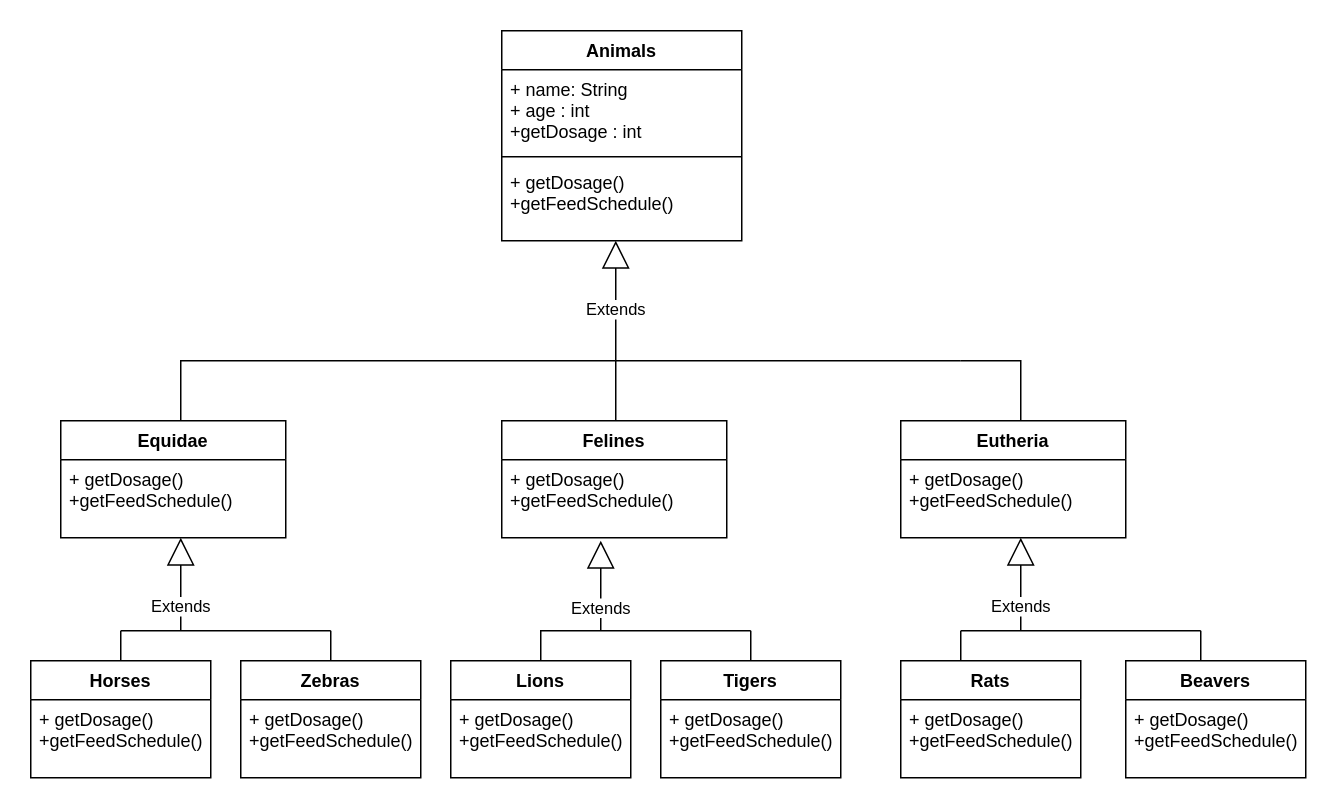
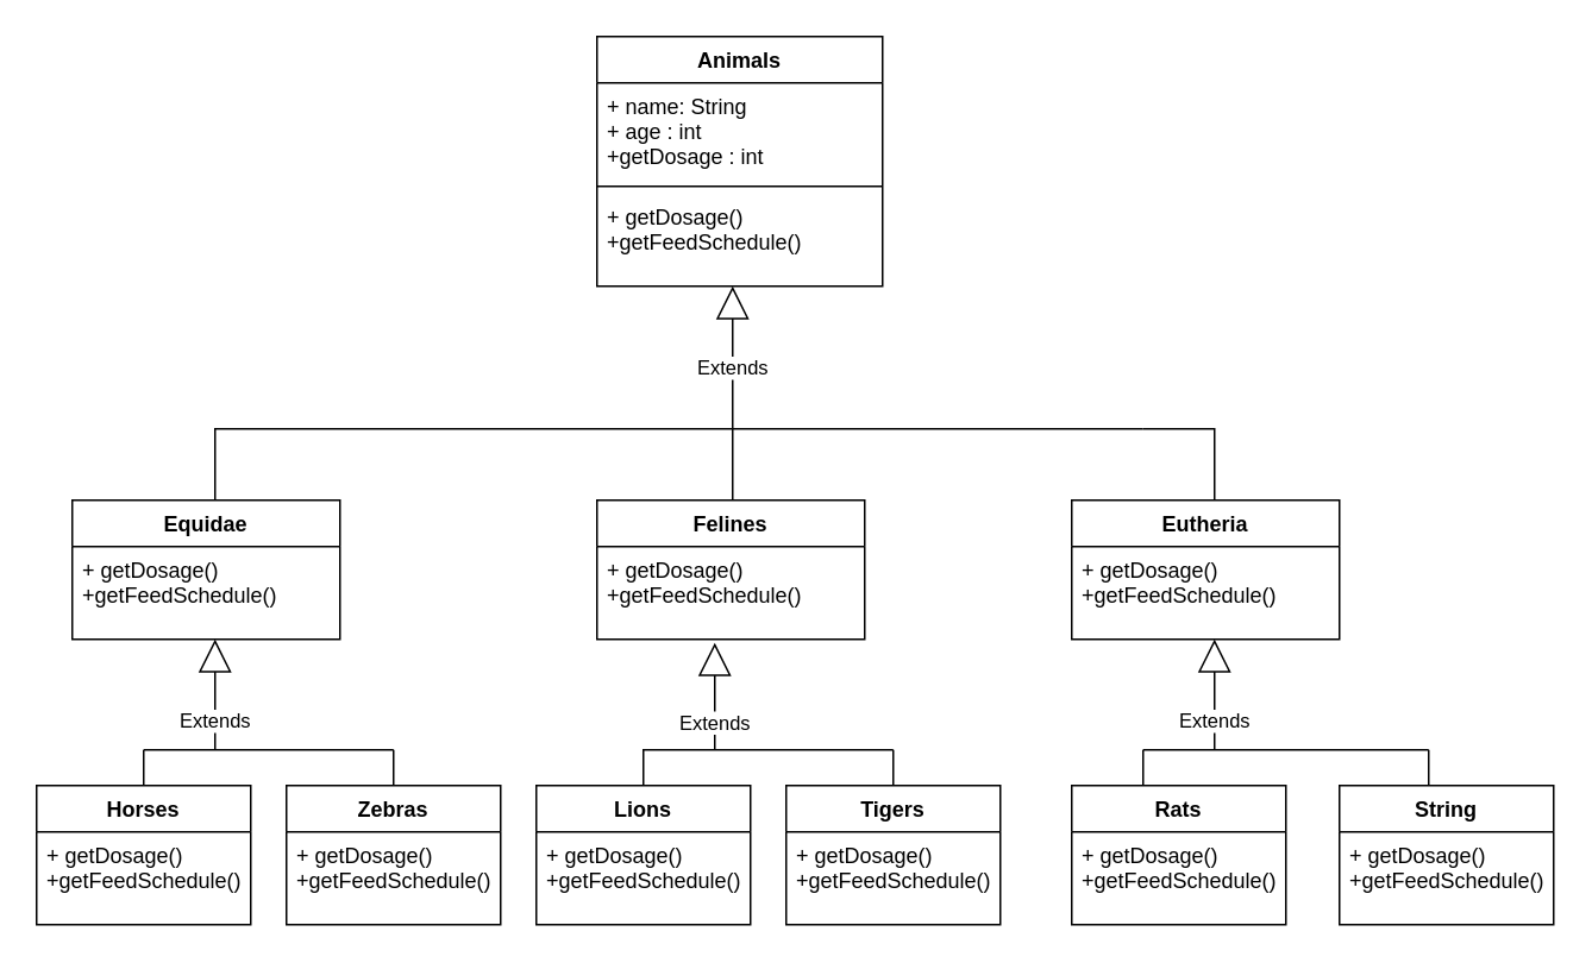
  <mxCell id="0" />
  <mxCell id="1" parent="0" />
  <mxCell id="2" value="Animals" style="swimlane;fontStyle=1;align=center;verticalAlign=top;childLayout=stackLayout;horizontal=1;startSize=26;horizontalStack=0;resizeParent=1;resizeParentMax=0;resizeLast=0;collapsible=1;marginBottom=0;" vertex="1" parent="1"><mxGeometry x="334" y="20" width="160" height="140" as="geometry" /></mxCell>
  <mxCell id="3" value="+ name: String&#10;+ age : int&#10;+getDosage : int" style="text;strokeColor=none;fillColor=none;align=left;verticalAlign=top;spacingLeft=4;spacingRight=4;overflow=hidden;rotatable=0;points=[[0,0.5],[1,0.5]];portConstraint=eastwest;" vertex="1" parent="2"><mxGeometry y="26" width="160" height="54" as="geometry" /></mxCell>
  <mxCell id="4" value="" style="line;strokeWidth=1;fillColor=none;align=left;verticalAlign=middle;spacingTop=-1;spacingLeft=3;spacingRight=3;rotatable=0;labelPosition=right;points=[];portConstraint=eastwest;" vertex="1" parent="2"><mxGeometry y="80" width="160" height="8" as="geometry" /></mxCell>
  <mxCell id="5" value="+ getDosage()&#10;+getFeedSchedule()" style="text;strokeColor=none;fillColor=none;align=left;verticalAlign=top;spacingLeft=4;spacingRight=4;overflow=hidden;rotatable=0;points=[[0,0.5],[1,0.5]];portConstraint=eastwest;" vertex="1" parent="2"><mxGeometry y="88" width="160" height="52" as="geometry" /></mxCell>
  <mxCell id="6" style="edgeStyle=orthogonalEdgeStyle;rounded=0;orthogonalLoop=1;jettySize=auto;html=1;exitX=1;exitY=0.5;exitDx=0;exitDy=0;" edge="1" parent="2" source="5" target="5"><mxGeometry relative="1" as="geometry" /></mxCell>
  <mxCell id="7" value="Equidae" style="swimlane;fontStyle=1;align=center;verticalAlign=top;childLayout=stackLayout;horizontal=1;startSize=26;horizontalStack=0;resizeParent=1;resizeParentMax=0;resizeLast=0;collapsible=1;marginBottom=0;" vertex="1" parent="1"><mxGeometry x="40" y="280" width="150" height="78" as="geometry"><mxRectangle x="40" y="320" width="90" height="30" as="alternateBounds" /></mxGeometry></mxCell>
  <mxCell id="8" value="+ getDosage()&#10;+getFeedSchedule()" style="text;strokeColor=none;fillColor=none;align=left;verticalAlign=top;spacingLeft=4;spacingRight=4;overflow=hidden;rotatable=0;points=[[0,0.5],[1,0.5]];portConstraint=eastwest;" vertex="1" parent="7"><mxGeometry y="26" width="150" height="52" as="geometry" /></mxCell>
  <mxCell id="9" value="Extends" style="endArrow=block;endSize=16;endFill=0;html=1;rounded=0;" edge="1" parent="1"><mxGeometry x="-0.143" width="160" relative="1" as="geometry"><mxPoint x="410" y="240" as="sourcePoint" /><mxPoint x="410" y="160" as="targetPoint" /><mxPoint as="offset" /></mxGeometry></mxCell>
  <mxCell id="10" value="" style="endArrow=none;html=1;rounded=0;" edge="1" parent="1"><mxGeometry width="50" height="50" relative="1" as="geometry"><mxPoint x="120" y="280" as="sourcePoint" /><mxPoint x="410" y="240" as="targetPoint" /><Array as="points"><mxPoint x="120" y="240" /></Array></mxGeometry></mxCell>
  <mxCell id="11" value="" style="endArrow=none;html=1;rounded=0;" edge="1" parent="1"><mxGeometry width="50" height="50" relative="1" as="geometry"><mxPoint x="410" y="280" as="sourcePoint" /><mxPoint x="410" y="240" as="targetPoint" /></mxGeometry></mxCell>
  <mxCell id="12" value="" style="endArrow=none;html=1;rounded=0;" edge="1" parent="1"><mxGeometry width="50" height="50" relative="1" as="geometry"><mxPoint x="410" y="240" as="sourcePoint" /><mxPoint x="640" y="240" as="targetPoint" /></mxGeometry></mxCell>
  <mxCell id="13" value="Felines" style="swimlane;fontStyle=1;align=center;verticalAlign=top;childLayout=stackLayout;horizontal=1;startSize=26;horizontalStack=0;resizeParent=1;resizeParentMax=0;resizeLast=0;collapsible=1;marginBottom=0;" vertex="1" parent="1"><mxGeometry x="334" y="280" width="150" height="78" as="geometry" /></mxCell>
  <mxCell id="14" value="+ getDosage()&#10;+getFeedSchedule()" style="text;strokeColor=none;fillColor=none;align=left;verticalAlign=top;spacingLeft=4;spacingRight=4;overflow=hidden;rotatable=0;points=[[0,0.5],[1,0.5]];portConstraint=eastwest;" vertex="1" parent="13"><mxGeometry y="26" width="150" height="52" as="geometry" /></mxCell>
  <mxCell id="15" value="Eutheria" style="swimlane;fontStyle=1;align=center;verticalAlign=top;childLayout=stackLayout;horizontal=1;startSize=26;horizontalStack=0;resizeParent=1;resizeParentMax=0;resizeLast=0;collapsible=1;marginBottom=0;" vertex="1" parent="1"><mxGeometry x="600" y="280" width="150" height="78" as="geometry" /></mxCell>
  <mxCell id="16" value="+ getDosage()&#10;+getFeedSchedule()" style="text;strokeColor=none;fillColor=none;align=left;verticalAlign=top;spacingLeft=4;spacingRight=4;overflow=hidden;rotatable=0;points=[[0,0.5],[1,0.5]];portConstraint=eastwest;" vertex="1" parent="15"><mxGeometry y="26" width="150" height="52" as="geometry" /></mxCell>
  <mxCell id="17" value="" style="endArrow=none;html=1;rounded=0;" edge="1" parent="1"><mxGeometry width="50" height="50" relative="1" as="geometry"><mxPoint x="680" y="280" as="sourcePoint" /><mxPoint x="640" y="240" as="targetPoint" /><Array as="points"><mxPoint x="680" y="240" /></Array></mxGeometry></mxCell>
  <mxCell id="18" value="Horses" style="swimlane;fontStyle=1;align=center;verticalAlign=top;childLayout=stackLayout;horizontal=1;startSize=26;horizontalStack=0;resizeParent=1;resizeParentMax=0;resizeLast=0;collapsible=1;marginBottom=0;" vertex="1" parent="1"><mxGeometry x="20" y="440" width="120" height="78" as="geometry"><mxRectangle x="40" y="320" width="90" height="30" as="alternateBounds" /></mxGeometry></mxCell>
  <mxCell id="19" value="+ getDosage()&#10;+getFeedSchedule()" style="text;strokeColor=none;fillColor=none;align=left;verticalAlign=top;spacingLeft=4;spacingRight=4;overflow=hidden;rotatable=0;points=[[0,0.5],[1,0.5]];portConstraint=eastwest;" vertex="1" parent="18"><mxGeometry y="26" width="120" height="52" as="geometry" /></mxCell>
  <mxCell id="20" value="Zebras" style="swimlane;fontStyle=1;align=center;verticalAlign=top;childLayout=stackLayout;horizontal=1;startSize=26;horizontalStack=0;resizeParent=1;resizeParentMax=0;resizeLast=0;collapsible=1;marginBottom=0;" vertex="1" parent="1"><mxGeometry x="160" y="440" width="120" height="78" as="geometry"><mxRectangle x="40" y="320" width="90" height="30" as="alternateBounds" /></mxGeometry></mxCell>
  <mxCell id="21" value="+ getDosage()&#10;+getFeedSchedule()" style="text;strokeColor=none;fillColor=none;align=left;verticalAlign=top;spacingLeft=4;spacingRight=4;overflow=hidden;rotatable=0;points=[[0,0.5],[1,0.5]];portConstraint=eastwest;" vertex="1" parent="20"><mxGeometry y="26" width="120" height="52" as="geometry" /></mxCell>
  <mxCell id="22" value="Lions" style="swimlane;fontStyle=1;align=center;verticalAlign=top;childLayout=stackLayout;horizontal=1;startSize=26;horizontalStack=0;resizeParent=1;resizeParentMax=0;resizeLast=0;collapsible=1;marginBottom=0;" vertex="1" parent="1"><mxGeometry x="300" y="440" width="120" height="78" as="geometry"><mxRectangle x="40" y="320" width="90" height="30" as="alternateBounds" /></mxGeometry></mxCell>
  <mxCell id="23" value="+ getDosage()&#10;+getFeedSchedule()" style="text;strokeColor=none;fillColor=none;align=left;verticalAlign=top;spacingLeft=4;spacingRight=4;overflow=hidden;rotatable=0;points=[[0,0.5],[1,0.5]];portConstraint=eastwest;" vertex="1" parent="22"><mxGeometry y="26" width="120" height="52" as="geometry" /></mxCell>
  <mxCell id="24" value="Tigers" style="swimlane;fontStyle=1;align=center;verticalAlign=top;childLayout=stackLayout;horizontal=1;startSize=26;horizontalStack=0;resizeParent=1;resizeParentMax=0;resizeLast=0;collapsible=1;marginBottom=0;" vertex="1" parent="1"><mxGeometry x="440" y="440" width="120" height="78" as="geometry"><mxRectangle x="40" y="320" width="90" height="30" as="alternateBounds" /></mxGeometry></mxCell>
  <mxCell id="25" value="+ getDosage()&#10;+getFeedSchedule()" style="text;strokeColor=none;fillColor=none;align=left;verticalAlign=top;spacingLeft=4;spacingRight=4;overflow=hidden;rotatable=0;points=[[0,0.5],[1,0.5]];portConstraint=eastwest;" vertex="1" parent="24"><mxGeometry y="26" width="120" height="52" as="geometry" /></mxCell>
  <mxCell id="26" value="Rats" style="swimlane;fontStyle=1;align=center;verticalAlign=top;childLayout=stackLayout;horizontal=1;startSize=26;horizontalStack=0;resizeParent=1;resizeParentMax=0;resizeLast=0;collapsible=1;marginBottom=0;" vertex="1" parent="1"><mxGeometry x="600" y="440" width="120" height="78" as="geometry"><mxRectangle x="40" y="320" width="90" height="30" as="alternateBounds" /></mxGeometry></mxCell>
  <mxCell id="27" value="+ getDosage()&#10;+getFeedSchedule()" style="text;strokeColor=none;fillColor=none;align=left;verticalAlign=top;spacingLeft=4;spacingRight=4;overflow=hidden;rotatable=0;points=[[0,0.5],[1,0.5]];portConstraint=eastwest;" vertex="1" parent="26"><mxGeometry y="26" width="120" height="52" as="geometry" /></mxCell>
- <mxCell id="28" value="Beavers" style="swimlane;fontStyle=1;align=center;verticalAlign=top;childLayout=stackLayout;horizontal=1;startSize=26;horizontalStack=0;resizeParent=1;resizeParentMax=0;resizeLast=0;collapsible=1;marginBottom=0;" vertex="1" parent="1"><mxGeometry x="750" y="440" width="120" height="78" as="geometry"><mxRectangle x="40" y="320" width="90" height="30" as="alternateBounds" /></mxGeometry></mxCell>
+ <mxCell id="28" value="String" style="swimlane;fontStyle=1;align=center;verticalAlign=top;childLayout=stackLayout;horizontal=1;startSize=26;horizontalStack=0;resizeParent=1;resizeParentMax=0;resizeLast=0;collapsible=1;marginBottom=0;" vertex="1" parent="1"><mxGeometry x="750" y="440" width="120" height="78" as="geometry"><mxRectangle x="40" y="320" width="90" height="30" as="alternateBounds" /></mxGeometry></mxCell>
  <mxCell id="29" value="+ getDosage()&#10;+getFeedSchedule()" style="text;strokeColor=none;fillColor=none;align=left;verticalAlign=top;spacingLeft=4;spacingRight=4;overflow=hidden;rotatable=0;points=[[0,0.5],[1,0.5]];portConstraint=eastwest;" vertex="1" parent="28"><mxGeometry y="26" width="120" height="52" as="geometry" /></mxCell>
  <mxCell id="30" value="Extends" style="endArrow=block;endSize=16;endFill=0;html=1;rounded=0;" edge="1" parent="1"><mxGeometry x="-0.5" width="160" relative="1" as="geometry"><mxPoint x="400" y="420" as="sourcePoint" /><mxPoint x="400" y="360" as="targetPoint" /><Array as="points"><mxPoint x="400" y="380" /></Array><mxPoint as="offset" /></mxGeometry></mxCell>
  <mxCell id="31" value="Extends" style="endArrow=block;endSize=16;endFill=0;html=1;rounded=0;" edge="1" parent="1"><mxGeometry x="-0.5" width="160" relative="1" as="geometry"><mxPoint x="120" y="420" as="sourcePoint" /><mxPoint x="120" y="358" as="targetPoint" /><Array as="points"><mxPoint x="120" y="378" /></Array><mxPoint as="offset" /></mxGeometry></mxCell>
  <mxCell id="32" value="Extends" style="endArrow=block;endSize=16;endFill=0;html=1;rounded=0;" edge="1" parent="1"><mxGeometry x="-0.5" width="160" relative="1" as="geometry"><mxPoint x="680" y="420" as="sourcePoint" /><mxPoint x="680" y="358" as="targetPoint" /><Array as="points"><mxPoint x="680" y="378" /></Array><mxPoint as="offset" /></mxGeometry></mxCell>
  <mxCell id="33" value="" style="endArrow=none;html=1;rounded=0;" edge="1" parent="1"><mxGeometry width="50" height="50" relative="1" as="geometry"><mxPoint x="80" y="440" as="sourcePoint" /><mxPoint x="80" y="420" as="targetPoint" /></mxGeometry></mxCell>
  <mxCell id="34" value="" style="endArrow=none;html=1;rounded=0;" edge="1" parent="1"><mxGeometry width="50" height="50" relative="1" as="geometry"><mxPoint x="80" y="420" as="sourcePoint" /><mxPoint x="220" y="420" as="targetPoint" /></mxGeometry></mxCell>
  <mxCell id="35" value="" style="endArrow=none;html=1;rounded=0;" edge="1" parent="1"><mxGeometry width="50" height="50" relative="1" as="geometry"><mxPoint x="220" y="440" as="sourcePoint" /><mxPoint x="220" y="420" as="targetPoint" /></mxGeometry></mxCell>
  <mxCell id="36" value="" style="endArrow=none;html=1;rounded=0;exitX=0.5;exitY=0;exitDx=0;exitDy=0;" edge="1" parent="1" source="22"><mxGeometry width="50" height="50" relative="1" as="geometry"><mxPoint x="300" y="420" as="sourcePoint" /><mxPoint x="500" y="420" as="targetPoint" /><Array as="points"><mxPoint x="360" y="420" /></Array></mxGeometry></mxCell>
  <mxCell id="37" value="" style="endArrow=none;html=1;rounded=0;" edge="1" parent="1"><mxGeometry width="50" height="50" relative="1" as="geometry"><mxPoint x="500" y="440" as="sourcePoint" /><mxPoint x="500" y="420" as="targetPoint" /></mxGeometry></mxCell>
  <mxCell id="38" value="" style="endArrow=none;html=1;rounded=0;" edge="1" parent="1"><mxGeometry width="50" height="50" relative="1" as="geometry"><mxPoint x="640" y="440" as="sourcePoint" /><mxPoint x="640" y="420" as="targetPoint" /></mxGeometry></mxCell>
  <mxCell id="39" value="" style="endArrow=none;html=1;rounded=0;" edge="1" parent="1"><mxGeometry width="50" height="50" relative="1" as="geometry"><mxPoint x="640" y="420" as="sourcePoint" /><mxPoint x="800" y="420" as="targetPoint" /></mxGeometry></mxCell>
  <mxCell id="40" value="" style="endArrow=none;html=1;rounded=0;" edge="1" parent="1"><mxGeometry width="50" height="50" relative="1" as="geometry"><mxPoint x="800" y="440" as="sourcePoint" /><mxPoint x="800" y="420" as="targetPoint" /></mxGeometry></mxCell>
